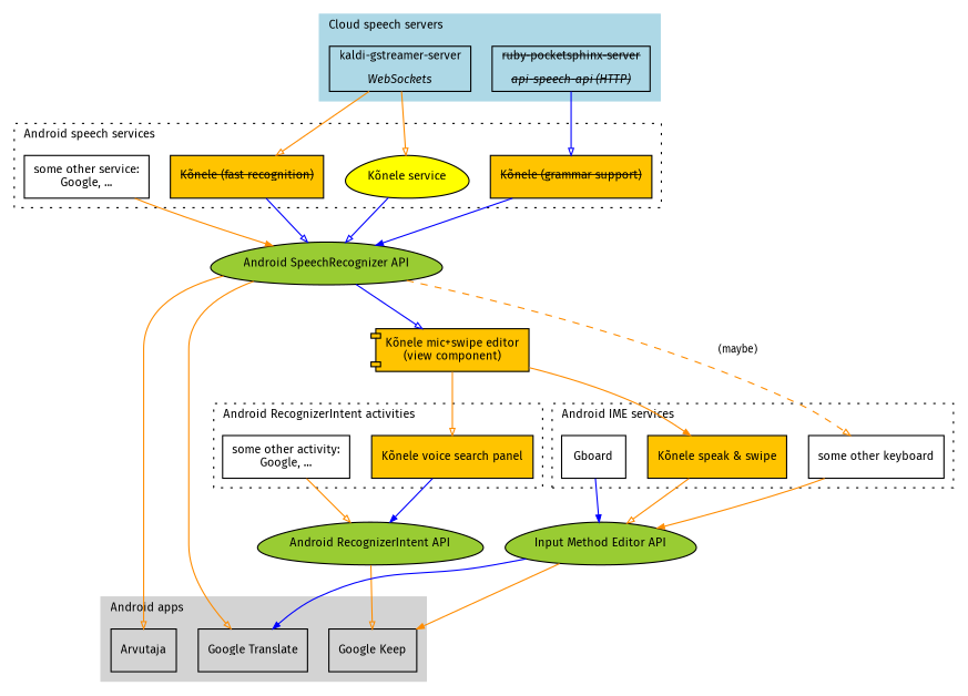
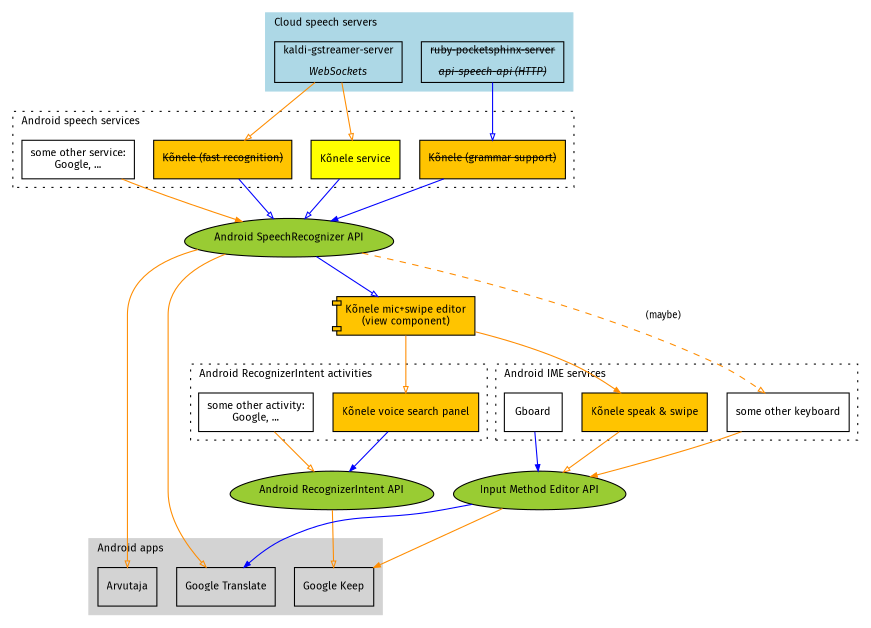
  digraph {
    fontname="Fira Sans"
    fontsize=10
    labeljust=l
    style=dotted
    node [fontname="Fira Sans" fontsize=10 shape=box]
    edge [arrowhead=onormal arrowsize=0.6 color=darkorange fontname="Fira Sans"]
    n1 [label=<kaldi-gstreamer-server<br/><br/><i>WebSockets</i>>]
    n2 [label=<<s>ruby-pocketsphinx-server<br/><br/><i>api-speech-api (HTTP)</i></s>>]
    n3 [label="some other service:\nGoogle, ..."]
-   n4 [fillcolor=yellow label="Kõnele service" shape=egg style=filled]
+   n4 [fillcolor=yellow label="Kõnele service" style=filled]
    n5 [fillcolor="#ffc400" label=<<s>Kõnele (fast recognition)</s>> style=filled]
    n6 [fillcolor="#ffc400" label=<<s>Kõnele (grammar support)</s>> style=filled]
    n7 [label="some other activity:\nGoogle, ..."]
    n8 [fillcolor="#ffc400" label="Kõnele voice search panel" style=filled]
    n9 [fillcolor="#ffc400" label="Kõnele speak & swipe" style=filled]
    n10 [label=Gboard]
    n11 [label="some other keyboard"]
    "Google Keep"
    "Google Translate"
    Arvutaja
    n15 [fillcolor="#99cc33" label="Android SpeechRecognizer API" shape=egg style=filled]
    n16 [fillcolor="#99cc33" label="Android RecognizerIntent API" shape=egg style=filled]
    n17 [fillcolor="#99cc33" label="Input Method Editor API" shape=egg style=filled]
    n18 [fillcolor="#ffc400" label="Kõnele mic+swipe editor\n(view component)" shape=component style=filled]
    subgraph cluster_1 {
      color=lightblue
      label="Cloud speech servers"
      style=filled
      n1
      n2
    }
    subgraph cluster_2 {
      label="Android speech services"
      n3
      n4
      n5
      n6
    }
    subgraph cluster_3 {
      label="Android RecognizerIntent activities"
      n7
      n8
    }
    subgraph cluster_4 {
      label="Android IME services"
      n9
      n10
      n11
    }
    subgraph cluster_5 {
      color=lightgrey
      label="Android apps"
      style=filled
      "Google Keep"
      "Google Translate"
      Arvutaja
    }
    n1 -> n4 [fontsize=9]
    n1 -> n5 [fontsize=9]
    n2 -> n6 [color=blue fontsize=9]
    n3 -> n15 [arrowhead=normal]
    n4 -> n15 [color=blue]
    n5 -> n15 [color=blue]
    n6 -> n15 [arrowhead=normal color=blue]
    n7 -> n16
    n8 -> n16 [arrowhead=normal color=blue]
    n9 -> n17
    n10 -> n17 [arrowhead=normal color=blue]
    n11 -> n17 [arrowhead=normal]
    n15 -> n11 [fontsize=9 label="(maybe)" style=dashed]
    n15 -> "Google Translate"
    n15 -> Arvutaja
    n15 -> n18 [color=blue]
    n16 -> "Google Keep"
    n17 -> "Google Keep" [arrowhead=normal]
    n17 -> "Google Translate" [arrowhead=normal color=blue]
    n18 -> n8
    n18 -> n9 [arrowhead=normal]
  }
